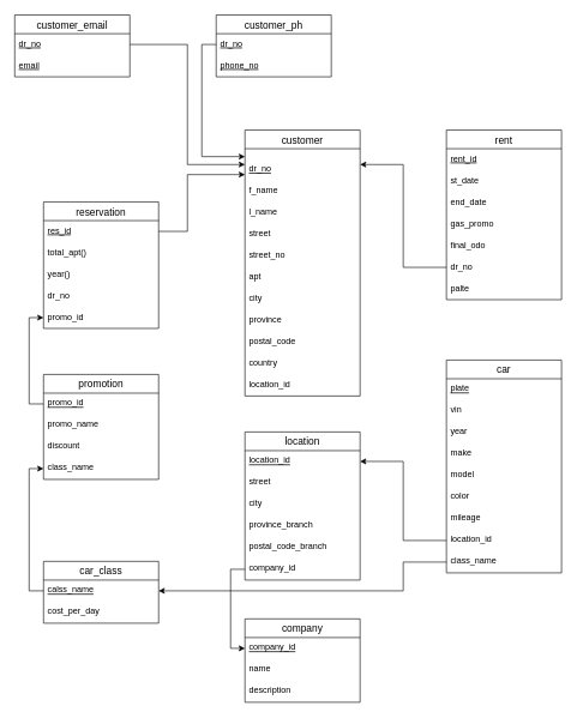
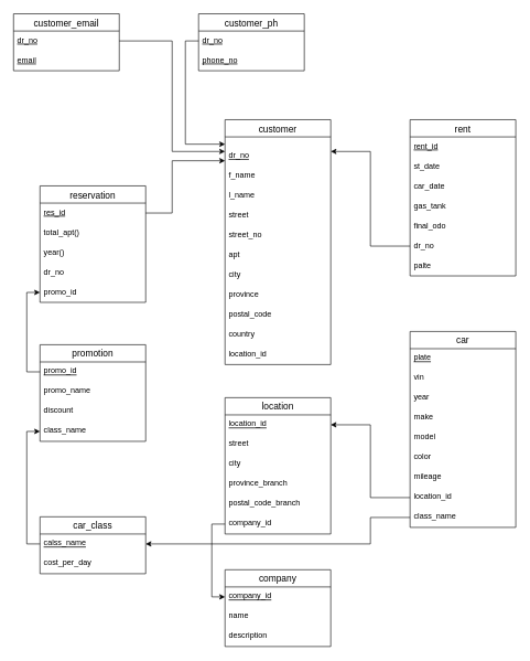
  <mxCell id="0" />
  <mxCell id="1" parent="0" />
  <mxCell id="2" value="customer" style="swimlane;fontStyle=0;childLayout=stackLayout;horizontal=1;startSize=26;horizontalStack=0;resizeParent=1;resizeParentMax=0;resizeLast=0;collapsible=1;marginBottom=0;align=center;fontSize=14;" parent="1" vertex="1"><mxGeometry x="340" y="180" width="160" height="370" as="geometry" /></mxCell>
  <mxCell id="3" value="&#10;dr_no" style="text;strokeColor=none;fillColor=none;spacingLeft=4;spacingRight=4;overflow=hidden;rotatable=0;points=[[0,0.5],[1,0.5]];portConstraint=eastwest;fontSize=12;fontStyle=4" parent="2" vertex="1"><mxGeometry y="26" width="160" height="44" as="geometry" /></mxCell>
  <mxCell id="4" value="f_name" style="text;strokeColor=none;fillColor=none;spacingLeft=4;spacingRight=4;overflow=hidden;rotatable=0;points=[[0,0.5],[1,0.5]];portConstraint=eastwest;fontSize=12;" parent="2" vertex="1"><mxGeometry y="70" width="160" height="30" as="geometry" /></mxCell>
  <mxCell id="5" value="l_name" style="text;strokeColor=none;fillColor=none;spacingLeft=4;spacingRight=4;overflow=hidden;rotatable=0;points=[[0,0.5],[1,0.5]];portConstraint=eastwest;fontSize=12;" parent="2" vertex="1"><mxGeometry y="100" width="160" height="30" as="geometry" /></mxCell>
  <mxCell id="6" value="street   " style="text;strokeColor=none;fillColor=none;spacingLeft=4;spacingRight=4;overflow=hidden;rotatable=0;points=[[0,0.5],[1,0.5]];portConstraint=eastwest;fontSize=12;" parent="2" vertex="1"><mxGeometry y="130" width="160" height="30" as="geometry" /></mxCell>
  <mxCell id="7" value="street_no" style="text;strokeColor=none;fillColor=none;spacingLeft=4;spacingRight=4;overflow=hidden;rotatable=0;points=[[0,0.5],[1,0.5]];portConstraint=eastwest;fontSize=12;" parent="2" vertex="1"><mxGeometry y="160" width="160" height="30" as="geometry" /></mxCell>
  <mxCell id="8" value="apt" style="text;strokeColor=none;fillColor=none;spacingLeft=4;spacingRight=4;overflow=hidden;rotatable=0;points=[[0,0.5],[1,0.5]];portConstraint=eastwest;fontSize=12;" parent="2" vertex="1"><mxGeometry y="190" width="160" height="30" as="geometry" /></mxCell>
  <mxCell id="9" value="city" style="text;strokeColor=none;fillColor=none;spacingLeft=4;spacingRight=4;overflow=hidden;rotatable=0;points=[[0,0.5],[1,0.5]];portConstraint=eastwest;fontSize=12;" parent="2" vertex="1"><mxGeometry y="220" width="160" height="30" as="geometry" /></mxCell>
  <mxCell id="10" value="province" style="text;strokeColor=none;fillColor=none;spacingLeft=4;spacingRight=4;overflow=hidden;rotatable=0;points=[[0,0.5],[1,0.5]];portConstraint=eastwest;fontSize=12;" parent="2" vertex="1"><mxGeometry y="250" width="160" height="30" as="geometry" /></mxCell>
  <mxCell id="11" value="postal_code" style="text;strokeColor=none;fillColor=none;spacingLeft=4;spacingRight=4;overflow=hidden;rotatable=0;points=[[0,0.5],[1,0.5]];portConstraint=eastwest;fontSize=12;" parent="2" vertex="1"><mxGeometry y="280" width="160" height="30" as="geometry" /></mxCell>
  <mxCell id="12" value="country" style="text;strokeColor=none;fillColor=none;spacingLeft=4;spacingRight=4;overflow=hidden;rotatable=0;points=[[0,0.5],[1,0.5]];portConstraint=eastwest;fontSize=12;" parent="2" vertex="1"><mxGeometry y="310" width="160" height="30" as="geometry" /></mxCell>
  <mxCell id="13" value="location_id" style="text;strokeColor=none;fillColor=none;spacingLeft=4;spacingRight=4;overflow=hidden;rotatable=0;points=[[0,0.5],[1,0.5]];portConstraint=eastwest;fontSize=12;" parent="2" vertex="1"><mxGeometry y="340" width="160" height="30" as="geometry" /></mxCell>
  <mxCell id="14" value="customer_ph" style="swimlane;fontStyle=0;childLayout=stackLayout;horizontal=1;startSize=26;horizontalStack=0;resizeParent=1;resizeParentMax=0;resizeLast=0;collapsible=1;marginBottom=0;align=center;fontSize=14;" parent="1" vertex="1"><mxGeometry x="300" y="20" width="160" height="86" as="geometry" /></mxCell>
  <mxCell id="15" value="dr_no" style="text;strokeColor=none;fillColor=none;spacingLeft=4;spacingRight=4;overflow=hidden;rotatable=0;points=[[0,0.5],[1,0.5]];portConstraint=eastwest;fontSize=12;fontStyle=4" parent="14" vertex="1"><mxGeometry y="26" width="160" height="30" as="geometry" /></mxCell>
  <mxCell id="16" value="phone_no" style="text;strokeColor=none;fillColor=none;spacingLeft=4;spacingRight=4;overflow=hidden;rotatable=0;points=[[0,0.5],[1,0.5]];portConstraint=eastwest;fontSize=12;fontStyle=4" parent="14" vertex="1"><mxGeometry y="56" width="160" height="30" as="geometry" /></mxCell>
  <mxCell id="17" value="customer_email" style="swimlane;fontStyle=0;childLayout=stackLayout;horizontal=1;startSize=26;horizontalStack=0;resizeParent=1;resizeParentMax=0;resizeLast=0;collapsible=1;marginBottom=0;align=center;fontSize=14;" parent="1" vertex="1"><mxGeometry x="20" y="20" width="160" height="86" as="geometry" /></mxCell>
  <mxCell id="18" value="dr_no" style="text;strokeColor=none;fillColor=none;spacingLeft=4;spacingRight=4;overflow=hidden;rotatable=0;points=[[0,0.5],[1,0.5]];portConstraint=eastwest;fontSize=12;fontStyle=4" parent="17" vertex="1"><mxGeometry y="26" width="160" height="30" as="geometry" /></mxCell>
  <mxCell id="19" value="email" style="text;strokeColor=none;fillColor=none;spacingLeft=4;spacingRight=4;overflow=hidden;rotatable=0;points=[[0,0.5],[1,0.5]];portConstraint=eastwest;fontSize=12;fontStyle=4" parent="17" vertex="1"><mxGeometry y="56" width="160" height="30" as="geometry" /></mxCell>
  <mxCell id="20" value="location" style="swimlane;fontStyle=0;childLayout=stackLayout;horizontal=1;startSize=26;horizontalStack=0;resizeParent=1;resizeParentMax=0;resizeLast=0;collapsible=1;marginBottom=0;align=center;fontSize=14;" parent="1" vertex="1"><mxGeometry x="340" y="600" width="160" height="206" as="geometry" /></mxCell>
  <mxCell id="21" value="location_id" style="text;strokeColor=none;fillColor=none;spacingLeft=4;spacingRight=4;overflow=hidden;rotatable=0;points=[[0,0.5],[1,0.5]];portConstraint=eastwest;fontSize=12;fontStyle=4" parent="20" vertex="1"><mxGeometry y="26" width="160" height="30" as="geometry" /></mxCell>
  <mxCell id="22" value="street   " style="text;strokeColor=none;fillColor=none;spacingLeft=4;spacingRight=4;overflow=hidden;rotatable=0;points=[[0,0.5],[1,0.5]];portConstraint=eastwest;fontSize=12;" parent="20" vertex="1"><mxGeometry y="56" width="160" height="30" as="geometry" /></mxCell>
  <mxCell id="23" value="city" style="text;strokeColor=none;fillColor=none;spacingLeft=4;spacingRight=4;overflow=hidden;rotatable=0;points=[[0,0.5],[1,0.5]];portConstraint=eastwest;fontSize=12;" parent="20" vertex="1"><mxGeometry y="86" width="160" height="30" as="geometry" /></mxCell>
  <mxCell id="24" value="province_branch" style="text;strokeColor=none;fillColor=none;spacingLeft=4;spacingRight=4;overflow=hidden;rotatable=0;points=[[0,0.5],[1,0.5]];portConstraint=eastwest;fontSize=12;" parent="20" vertex="1"><mxGeometry y="116" width="160" height="30" as="geometry" /></mxCell>
  <mxCell id="25" value="postal_code_branch" style="text;strokeColor=none;fillColor=none;spacingLeft=4;spacingRight=4;overflow=hidden;rotatable=0;points=[[0,0.5],[1,0.5]];portConstraint=eastwest;fontSize=12;" parent="20" vertex="1"><mxGeometry y="146" width="160" height="30" as="geometry" /></mxCell>
  <mxCell id="26" value="company_id" style="text;strokeColor=none;fillColor=none;spacingLeft=4;spacingRight=4;overflow=hidden;rotatable=0;points=[[0,0.5],[1,0.5]];portConstraint=eastwest;fontSize=12;" vertex="1" parent="20"><mxGeometry y="176" width="160" height="30" as="geometry" /></mxCell>
  <mxCell id="27" value="car" style="swimlane;fontStyle=0;childLayout=stackLayout;horizontal=1;startSize=26;horizontalStack=0;resizeParent=1;resizeParentMax=0;resizeLast=0;collapsible=1;marginBottom=0;align=center;fontSize=14;" parent="1" vertex="1"><mxGeometry x="620" y="500" width="160" height="296" as="geometry" /></mxCell>
  <mxCell id="28" value="plate" style="text;strokeColor=none;fillColor=none;spacingLeft=4;spacingRight=4;overflow=hidden;rotatable=0;points=[[0,0.5],[1,0.5]];portConstraint=eastwest;fontSize=12;fontStyle=4" parent="27" vertex="1"><mxGeometry y="26" width="160" height="30" as="geometry" /></mxCell>
  <mxCell id="29" value="vin" style="text;strokeColor=none;fillColor=none;spacingLeft=4;spacingRight=4;overflow=hidden;rotatable=0;points=[[0,0.5],[1,0.5]];portConstraint=eastwest;fontSize=12;" parent="27" vertex="1"><mxGeometry y="56" width="160" height="30" as="geometry" /></mxCell>
  <mxCell id="30" value="year" style="text;strokeColor=none;fillColor=none;spacingLeft=4;spacingRight=4;overflow=hidden;rotatable=0;points=[[0,0.5],[1,0.5]];portConstraint=eastwest;fontSize=12;" parent="27" vertex="1"><mxGeometry y="86" width="160" height="30" as="geometry" /></mxCell>
  <mxCell id="31" value="make" style="text;strokeColor=none;fillColor=none;spacingLeft=4;spacingRight=4;overflow=hidden;rotatable=0;points=[[0,0.5],[1,0.5]];portConstraint=eastwest;fontSize=12;" parent="27" vertex="1"><mxGeometry y="116" width="160" height="30" as="geometry" /></mxCell>
  <mxCell id="32" value="model" style="text;strokeColor=none;fillColor=none;spacingLeft=4;spacingRight=4;overflow=hidden;rotatable=0;points=[[0,0.5],[1,0.5]];portConstraint=eastwest;fontSize=12;" parent="27" vertex="1"><mxGeometry y="146" width="160" height="30" as="geometry" /></mxCell>
  <mxCell id="33" value="color" style="text;strokeColor=none;fillColor=none;spacingLeft=4;spacingRight=4;overflow=hidden;rotatable=0;points=[[0,0.5],[1,0.5]];portConstraint=eastwest;fontSize=12;" parent="27" vertex="1"><mxGeometry y="176" width="160" height="30" as="geometry" /></mxCell>
  <mxCell id="34" value="mileage" style="text;strokeColor=none;fillColor=none;spacingLeft=4;spacingRight=4;overflow=hidden;rotatable=0;points=[[0,0.5],[1,0.5]];portConstraint=eastwest;fontSize=12;" parent="27" vertex="1"><mxGeometry y="206" width="160" height="30" as="geometry" /></mxCell>
  <mxCell id="35" value="location_id" style="text;strokeColor=none;fillColor=none;spacingLeft=4;spacingRight=4;overflow=hidden;rotatable=0;points=[[0,0.5],[1,0.5]];portConstraint=eastwest;fontSize=12;" parent="27" vertex="1"><mxGeometry y="236" width="160" height="30" as="geometry" /></mxCell>
  <mxCell id="36" value="class_name" style="text;strokeColor=none;fillColor=none;spacingLeft=4;spacingRight=4;overflow=hidden;rotatable=0;points=[[0,0.5],[1,0.5]];portConstraint=eastwest;fontSize=12;" parent="27" vertex="1"><mxGeometry y="266" width="160" height="30" as="geometry" /></mxCell>
  <mxCell id="37" value="rent" style="swimlane;fontStyle=0;childLayout=stackLayout;horizontal=1;startSize=26;horizontalStack=0;resizeParent=1;resizeParentMax=0;resizeLast=0;collapsible=1;marginBottom=0;align=center;fontSize=14;" parent="1" vertex="1"><mxGeometry x="620" y="180" width="160" height="236" as="geometry" /></mxCell>
  <mxCell id="38" value="rent_id" style="text;strokeColor=none;fillColor=none;spacingLeft=4;spacingRight=4;overflow=hidden;rotatable=0;points=[[0,0.5],[1,0.5]];portConstraint=eastwest;fontSize=12;fontStyle=4" parent="37" vertex="1"><mxGeometry y="26" width="160" height="30" as="geometry" /></mxCell>
  <mxCell id="39" value="st_date" style="text;strokeColor=none;fillColor=none;spacingLeft=4;spacingRight=4;overflow=hidden;rotatable=0;points=[[0,0.5],[1,0.5]];portConstraint=eastwest;fontSize=12;" parent="37" vertex="1"><mxGeometry y="56" width="160" height="30" as="geometry" /></mxCell>
- <mxCell id="40" value="end_date" style="text;strokeColor=none;fillColor=none;spacingLeft=4;spacingRight=4;overflow=hidden;rotatable=0;points=[[0,0.5],[1,0.5]];portConstraint=eastwest;fontSize=12;" parent="37" vertex="1"><mxGeometry y="86" width="160" height="30" as="geometry" /></mxCell>
- <mxCell id="41" value="gas_promo" style="text;strokeColor=none;fillColor=none;spacingLeft=4;spacingRight=4;overflow=hidden;rotatable=0;points=[[0,0.5],[1,0.5]];portConstraint=eastwest;fontSize=12;" parent="37" vertex="1"><mxGeometry y="116" width="160" height="30" as="geometry" /></mxCell>
+ <mxCell id="40" value="car_date" style="text;strokeColor=none;fillColor=none;spacingLeft=4;spacingRight=4;overflow=hidden;rotatable=0;points=[[0,0.5],[1,0.5]];portConstraint=eastwest;fontSize=12;" parent="37" vertex="1"><mxGeometry y="86" width="160" height="30" as="geometry" /></mxCell>
+ <mxCell id="41" value="gas_tank" style="text;strokeColor=none;fillColor=none;spacingLeft=4;spacingRight=4;overflow=hidden;rotatable=0;points=[[0,0.5],[1,0.5]];portConstraint=eastwest;fontSize=12;" parent="37" vertex="1"><mxGeometry y="116" width="160" height="30" as="geometry" /></mxCell>
  <mxCell id="42" value="final_odo" style="text;strokeColor=none;fillColor=none;spacingLeft=4;spacingRight=4;overflow=hidden;rotatable=0;points=[[0,0.5],[1,0.5]];portConstraint=eastwest;fontSize=12;" parent="37" vertex="1"><mxGeometry y="146" width="160" height="30" as="geometry" /></mxCell>
  <mxCell id="43" value="dr_no" style="text;strokeColor=none;fillColor=none;spacingLeft=4;spacingRight=4;overflow=hidden;rotatable=0;points=[[0,0.5],[1,0.5]];portConstraint=eastwest;fontSize=12;" parent="37" vertex="1"><mxGeometry y="176" width="160" height="30" as="geometry" /></mxCell>
  <mxCell id="44" value="palte" style="text;strokeColor=none;fillColor=none;spacingLeft=4;spacingRight=4;overflow=hidden;rotatable=0;points=[[0,0.5],[1,0.5]];portConstraint=eastwest;fontSize=12;" parent="37" vertex="1"><mxGeometry y="206" width="160" height="30" as="geometry" /></mxCell>
  <mxCell id="45" value="car_class" style="swimlane;fontStyle=0;childLayout=stackLayout;horizontal=1;startSize=26;horizontalStack=0;resizeParent=1;resizeParentMax=0;resizeLast=0;collapsible=1;marginBottom=0;align=center;fontSize=14;" parent="1" vertex="1"><mxGeometry x="60" y="780" width="160" height="86" as="geometry" /></mxCell>
  <mxCell id="46" value="calss_name" style="text;strokeColor=none;fillColor=none;spacingLeft=4;spacingRight=4;overflow=hidden;rotatable=0;points=[[0,0.5],[1,0.5]];portConstraint=eastwest;fontSize=12;fontStyle=4" parent="45" vertex="1"><mxGeometry y="26" width="160" height="30" as="geometry" /></mxCell>
  <mxCell id="47" value="cost_per_day" style="text;strokeColor=none;fillColor=none;spacingLeft=4;spacingRight=4;overflow=hidden;rotatable=0;points=[[0,0.5],[1,0.5]];portConstraint=eastwest;fontSize=12;" parent="45" vertex="1"><mxGeometry y="56" width="160" height="30" as="geometry" /></mxCell>
  <mxCell id="48" value="promotion" style="swimlane;fontStyle=0;childLayout=stackLayout;horizontal=1;startSize=26;horizontalStack=0;resizeParent=1;resizeParentMax=0;resizeLast=0;collapsible=1;marginBottom=0;align=center;fontSize=14;" parent="1" vertex="1"><mxGeometry x="60" y="520" width="160" height="146" as="geometry" /></mxCell>
  <mxCell id="49" value="promo_id" style="text;strokeColor=none;fillColor=none;spacingLeft=4;spacingRight=4;overflow=hidden;rotatable=0;points=[[0,0.5],[1,0.5]];portConstraint=eastwest;fontSize=12;fontStyle=4" parent="48" vertex="1"><mxGeometry y="26" width="160" height="30" as="geometry" /></mxCell>
  <mxCell id="50" value="promo_name" style="text;strokeColor=none;fillColor=none;spacingLeft=4;spacingRight=4;overflow=hidden;rotatable=0;points=[[0,0.5],[1,0.5]];portConstraint=eastwest;fontSize=12;" parent="48" vertex="1"><mxGeometry y="56" width="160" height="30" as="geometry" /></mxCell>
  <mxCell id="51" value="discount" style="text;strokeColor=none;fillColor=none;spacingLeft=4;spacingRight=4;overflow=hidden;rotatable=0;points=[[0,0.5],[1,0.5]];portConstraint=eastwest;fontSize=12;" parent="48" vertex="1"><mxGeometry y="86" width="160" height="30" as="geometry" /></mxCell>
  <mxCell id="52" value="class_name" style="text;strokeColor=none;fillColor=none;spacingLeft=4;spacingRight=4;overflow=hidden;rotatable=0;points=[[0,0.5],[1,0.5]];portConstraint=eastwest;fontSize=12;" parent="48" vertex="1"><mxGeometry y="116" width="160" height="30" as="geometry" /></mxCell>
  <mxCell id="53" value="reservation" style="swimlane;fontStyle=0;childLayout=stackLayout;horizontal=1;startSize=26;horizontalStack=0;resizeParent=1;resizeParentMax=0;resizeLast=0;collapsible=1;marginBottom=0;align=center;fontSize=14;" parent="1" vertex="1"><mxGeometry x="60" y="280" width="160" height="176" as="geometry" /></mxCell>
  <mxCell id="54" value="res_id" style="text;strokeColor=none;fillColor=none;spacingLeft=4;spacingRight=4;overflow=hidden;rotatable=0;points=[[0,0.5],[1,0.5]];portConstraint=eastwest;fontSize=12;fontStyle=4" parent="53" vertex="1"><mxGeometry y="26" width="160" height="30" as="geometry" /></mxCell>
  <mxCell id="55" value="total_apt()" style="text;strokeColor=none;fillColor=none;spacingLeft=4;spacingRight=4;overflow=hidden;rotatable=0;points=[[0,0.5],[1,0.5]];portConstraint=eastwest;fontSize=12;" parent="53" vertex="1"><mxGeometry y="56" width="160" height="30" as="geometry" /></mxCell>
  <mxCell id="56" value="year()" style="text;strokeColor=none;fillColor=none;spacingLeft=4;spacingRight=4;overflow=hidden;rotatable=0;points=[[0,0.5],[1,0.5]];portConstraint=eastwest;fontSize=12;" parent="53" vertex="1"><mxGeometry y="86" width="160" height="30" as="geometry" /></mxCell>
  <mxCell id="57" value="dr_no" style="text;strokeColor=none;fillColor=none;spacingLeft=4;spacingRight=4;overflow=hidden;rotatable=0;points=[[0,0.5],[1,0.5]];portConstraint=eastwest;fontSize=12;fontStyle=0" parent="53" vertex="1"><mxGeometry y="116" width="160" height="30" as="geometry" /></mxCell>
  <mxCell id="58" value="promo_id" style="text;strokeColor=none;fillColor=none;spacingLeft=4;spacingRight=4;overflow=hidden;rotatable=0;points=[[0,0.5],[1,0.5]];portConstraint=eastwest;fontSize=12;" parent="53" vertex="1"><mxGeometry y="146" width="160" height="30" as="geometry" /></mxCell>
  <mxCell id="59" style="edgeStyle=orthogonalEdgeStyle;rounded=0;orthogonalLoop=1;jettySize=auto;html=1;entryX=1;entryY=0.5;entryDx=0;entryDy=0;" parent="1" source="43" target="3" edge="1"><mxGeometry relative="1" as="geometry" /></mxCell>
  <mxCell id="60" style="edgeStyle=orthogonalEdgeStyle;rounded=0;orthogonalLoop=1;jettySize=auto;html=1;" parent="1" source="36" target="46" edge="1"><mxGeometry relative="1" as="geometry"><Array as="points"><mxPoint x="560" y="781" /><mxPoint x="560" y="821" /></Array></mxGeometry></mxCell>
  <mxCell id="61" style="edgeStyle=orthogonalEdgeStyle;rounded=0;orthogonalLoop=1;jettySize=auto;html=1;entryX=1;entryY=0.5;entryDx=0;entryDy=0;" parent="1" source="35" target="21" edge="1"><mxGeometry relative="1" as="geometry" /></mxCell>
  <mxCell id="62" style="edgeStyle=orthogonalEdgeStyle;rounded=0;orthogonalLoop=1;jettySize=auto;html=1;entryX=0;entryY=0.5;entryDx=0;entryDy=0;" parent="1" source="49" target="58" edge="1"><mxGeometry relative="1" as="geometry" /></mxCell>
  <mxCell id="63" style="edgeStyle=orthogonalEdgeStyle;rounded=0;orthogonalLoop=1;jettySize=auto;html=1;entryX=0;entryY=0.5;entryDx=0;entryDy=0;" parent="1" source="46" target="52" edge="1"><mxGeometry relative="1" as="geometry" /></mxCell>
  <mxCell id="64" style="edgeStyle=orthogonalEdgeStyle;rounded=0;orthogonalLoop=1;jettySize=auto;html=1;exitX=0;exitY=0.5;exitDx=0;exitDy=0;entryX=0;entryY=0.25;entryDx=0;entryDy=0;entryPerimeter=0;" parent="1" source="15" target="3" edge="1"><mxGeometry relative="1" as="geometry" /></mxCell>
  <mxCell id="65" style="edgeStyle=orthogonalEdgeStyle;rounded=0;orthogonalLoop=1;jettySize=auto;html=1;exitX=1;exitY=0.5;exitDx=0;exitDy=0;entryX=0;entryY=0.818;entryDx=0;entryDy=0;entryPerimeter=0;" parent="1" source="54" target="3" edge="1"><mxGeometry relative="1" as="geometry"><Array as="points"><mxPoint x="260" y="321" /><mxPoint x="260" y="242" /></Array></mxGeometry></mxCell>
  <mxCell id="66" style="edgeStyle=orthogonalEdgeStyle;rounded=0;orthogonalLoop=1;jettySize=auto;html=1;exitX=1;exitY=0.5;exitDx=0;exitDy=0;entryX=0;entryY=0.5;entryDx=0;entryDy=0;" parent="1" source="18" target="3" edge="1"><mxGeometry relative="1" as="geometry" /></mxCell>
  <mxCell id="67" value="company" style="swimlane;fontStyle=0;childLayout=stackLayout;horizontal=1;startSize=26;horizontalStack=0;resizeParent=1;resizeParentMax=0;resizeLast=0;collapsible=1;marginBottom=0;align=center;fontSize=14;" vertex="1" parent="1"><mxGeometry x="340" y="860" width="160" height="116" as="geometry" /></mxCell>
  <mxCell id="68" value="company_id" style="text;strokeColor=none;fillColor=none;spacingLeft=4;spacingRight=4;overflow=hidden;rotatable=0;points=[[0,0.5],[1,0.5]];portConstraint=eastwest;fontSize=12;fontStyle=4" vertex="1" parent="67"><mxGeometry y="26" width="160" height="30" as="geometry" /></mxCell>
  <mxCell id="69" value="name" style="text;strokeColor=none;fillColor=none;spacingLeft=4;spacingRight=4;overflow=hidden;rotatable=0;points=[[0,0.5],[1,0.5]];portConstraint=eastwest;fontSize=12;" vertex="1" parent="67"><mxGeometry y="56" width="160" height="30" as="geometry" /></mxCell>
  <mxCell id="70" value="description" style="text;strokeColor=none;fillColor=none;spacingLeft=4;spacingRight=4;overflow=hidden;rotatable=0;points=[[0,0.5],[1,0.5]];portConstraint=eastwest;fontSize=12;" vertex="1" parent="67"><mxGeometry y="86" width="160" height="30" as="geometry" /></mxCell>
  <mxCell id="71" style="edgeStyle=orthogonalEdgeStyle;rounded=0;orthogonalLoop=1;jettySize=auto;html=1;entryX=0;entryY=0.5;entryDx=0;entryDy=0;" edge="1" parent="1" source="26" target="68"><mxGeometry relative="1" as="geometry" /></mxCell>
